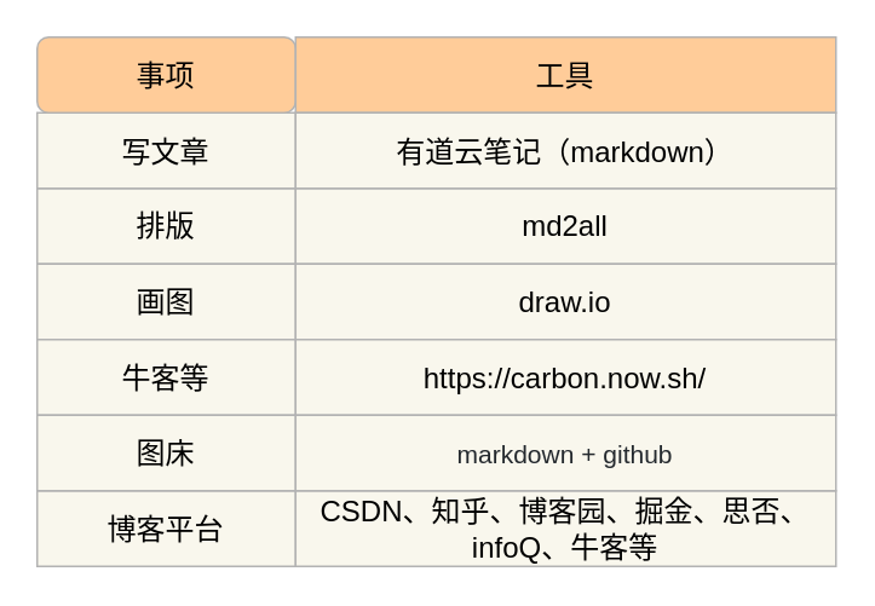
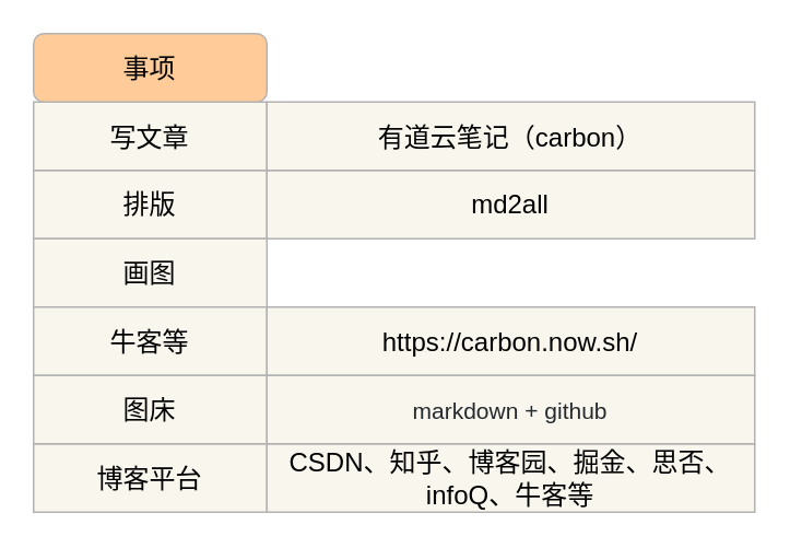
  <mxCell id="0" />
  <mxCell id="1" parent="0" />
  <mxCell id="2" value="排版" style="rounded=0;whiteSpace=wrap;html=1;fontSize=16;fillColor=#f9f7ed;labelBorderColor=none;strokeColor=#B3B3B3;" vertex="1" parent="1"><mxGeometry x="20" y="103.333" width="142.353" height="41.667" as="geometry" /></mxCell>
  <mxCell id="3" value="md2all" style="rounded=0;whiteSpace=wrap;html=1;fontSize=16;fillColor=#f9f7ed;labelBorderColor=none;strokeColor=#B3B3B3;" vertex="1" parent="1"><mxGeometry x="162.353" y="103.333" width="297.647" height="41.667" as="geometry" /></mxCell>
  <mxCell id="4" value="写文章" style="rounded=0;whiteSpace=wrap;html=1;fontSize=16;fillColor=#f9f7ed;labelBorderColor=none;strokeColor=#B3B3B3;" vertex="1" parent="1"><mxGeometry x="20" y="61.667" width="142.353" height="41.667" as="geometry" /></mxCell>
  <mxCell id="5" value="事项" style="whiteSpace=wrap;html=1;fontSize=16;fillColor=#ffcc99;labelBorderColor=none;strokeColor=#B3B3B3;rounded=1;" vertex="1" parent="1"><mxGeometry x="20" y="20" width="142.353" height="41.667" as="geometry" /></mxCell>
- <mxCell id="6" value="工具" style="rounded=0;whiteSpace=wrap;html=1;fontSize=16;fillColor=#ffcc99;labelBorderColor=none;strokeColor=#B3B3B3;" vertex="1" parent="1"><mxGeometry x="162.353" y="20" width="297.647" height="41.667" as="geometry" /></mxCell>
- <mxCell id="7" value="有道云笔记（markdown）" style="rounded=0;whiteSpace=wrap;html=1;fontSize=16;fillColor=#f9f7ed;labelBorderColor=none;strokeColor=#B3B3B3;" vertex="1" parent="1"><mxGeometry x="162.353" y="61.667" width="297.647" height="41.667" as="geometry" /></mxCell>
+ <mxCell id="7" value="有道云笔记（carbon）" style="rounded=0;whiteSpace=wrap;html=1;fontSize=16;fillColor=#f9f7ed;labelBorderColor=none;strokeColor=#B3B3B3;" vertex="1" parent="1"><mxGeometry x="162.353" y="61.667" width="297.647" height="41.667" as="geometry" /></mxCell>
  <mxCell id="8" value="画图" style="rounded=0;whiteSpace=wrap;html=1;fontSize=16;fillColor=#f9f7ed;labelBorderColor=none;strokeColor=#B3B3B3;" vertex="1" parent="1"><mxGeometry x="20" y="145" width="142.353" height="41.667" as="geometry" /></mxCell>
- <mxCell id="9" value="draw.io" style="rounded=0;whiteSpace=wrap;html=1;fontSize=16;fillColor=#f9f7ed;labelBorderColor=none;strokeColor=#B3B3B3;" vertex="1" parent="1"><mxGeometry x="162.353" y="145" width="297.647" height="41.667" as="geometry" /></mxCell>
  <mxCell id="10" value="牛客等" style="rounded=0;whiteSpace=wrap;html=1;fontSize=16;fillColor=#f9f7ed;labelBorderColor=none;strokeColor=#B3B3B3;" vertex="1" parent="1"><mxGeometry x="20" y="186.667" width="142.353" height="41.667" as="geometry" /></mxCell>
  <mxCell id="11" value="https://carbon.now.sh/" style="rounded=0;whiteSpace=wrap;html=1;fontSize=16;fillColor=#f9f7ed;labelBorderColor=none;strokeColor=#B3B3B3;" vertex="1" parent="1"><mxGeometry x="162.353" y="186.667" width="297.647" height="41.667" as="geometry" /></mxCell>
  <mxCell id="12" value="博客平台" style="rounded=0;whiteSpace=wrap;html=1;fontSize=16;fillColor=#f9f7ed;labelBorderColor=none;strokeColor=#B3B3B3;" vertex="1" parent="1"><mxGeometry x="20" y="270.003" width="142.353" height="41.667" as="geometry" /></mxCell>
  <mxCell id="13" value="CSDN、知乎、博客园、掘金、思否、infoQ、牛客等" style="rounded=0;whiteSpace=wrap;html=1;fontSize=16;fillColor=#f9f7ed;labelBorderColor=none;strokeColor=#B3B3B3;" vertex="1" parent="1"><mxGeometry x="162.353" y="270.003" width="297.647" height="41.667" as="geometry" /></mxCell>
  <mxCell id="14" value="图床" style="rounded=0;whiteSpace=wrap;html=1;fontSize=16;fillColor=#f9f7ed;labelBorderColor=none;strokeColor=#B3B3B3;" vertex="1" parent="1"><mxGeometry x="20" y="228.337" width="142.353" height="41.667" as="geometry" /></mxCell>
  <mxCell id="15" value="&lt;span style=&quot;box-sizing: border-box; color: rgb(36, 41, 46); font-size: 14px;&quot;&gt;markdown + github&lt;/span&gt;" style="rounded=0;whiteSpace=wrap;html=1;fontSize=16;fillColor=#f9f7ed;labelBorderColor=none;strokeColor=#B3B3B3;fontStyle=0" vertex="1" parent="1"><mxGeometry x="162.353" y="228.337" width="297.647" height="41.667" as="geometry" /></mxCell>
